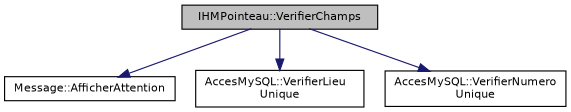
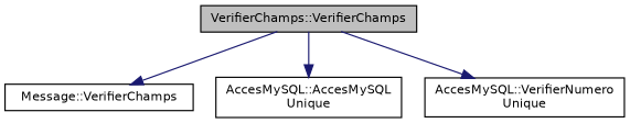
  digraph {
    rankdir=TB
    node [color=black fillcolor=white fontname=Helvetica fontsize=10 shape=record style=filled]
    edge [color=midnightblue fontname=Helvetica fontsize=10 labelfontname=Helvetica labelfontsize=10 style=solid]
-   n1 [fillcolor=grey75 fontcolor=black height=0.2 label="IHMPointeau::VerifierChamps" width=0.4]
-   n2 [height=0.2 label="Message::AfficherAttention" width=0.4]
-   n3 [height=0.2 label="AccesMySQL::VerifierLieu\lUnique" width=0.4]
+   n1 [fillcolor=grey75 fontcolor=black height=0.2 label="VerifierChamps::VerifierChamps" width=0.4]
+   n2 [height=0.2 label="Message::VerifierChamps" width=0.4]
+   n3 [height=0.2 label="AccesMySQL::AccesMySQL\lUnique" width=0.4]
    n4 [height=0.2 label="AccesMySQL::VerifierNumero\lUnique" width=0.4]
    n1 -> n2
    n1 -> n3
    n1 -> n4
  }
